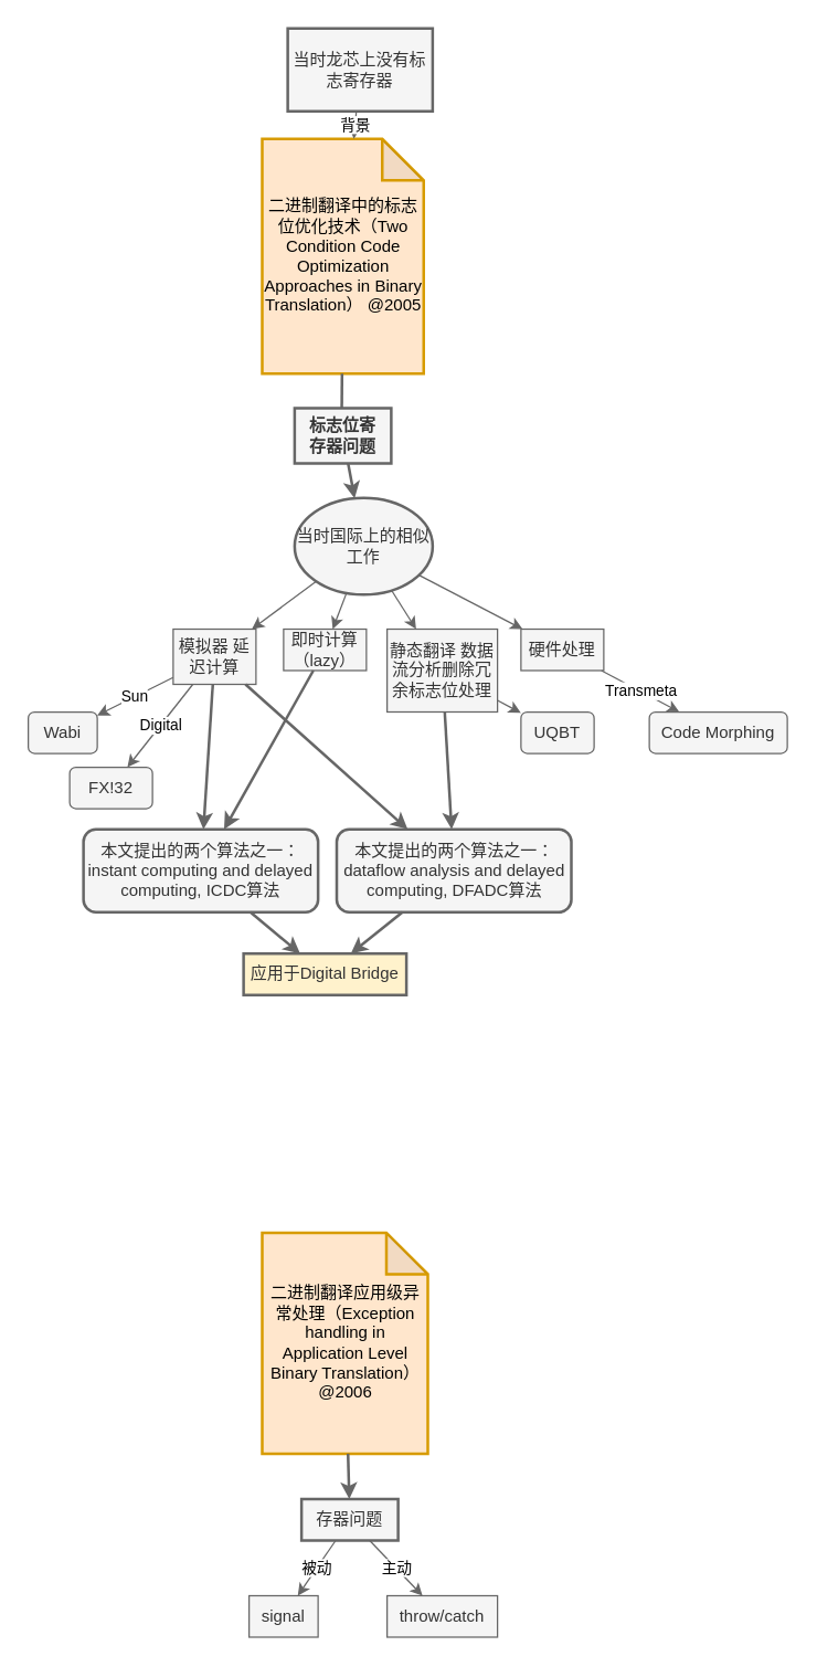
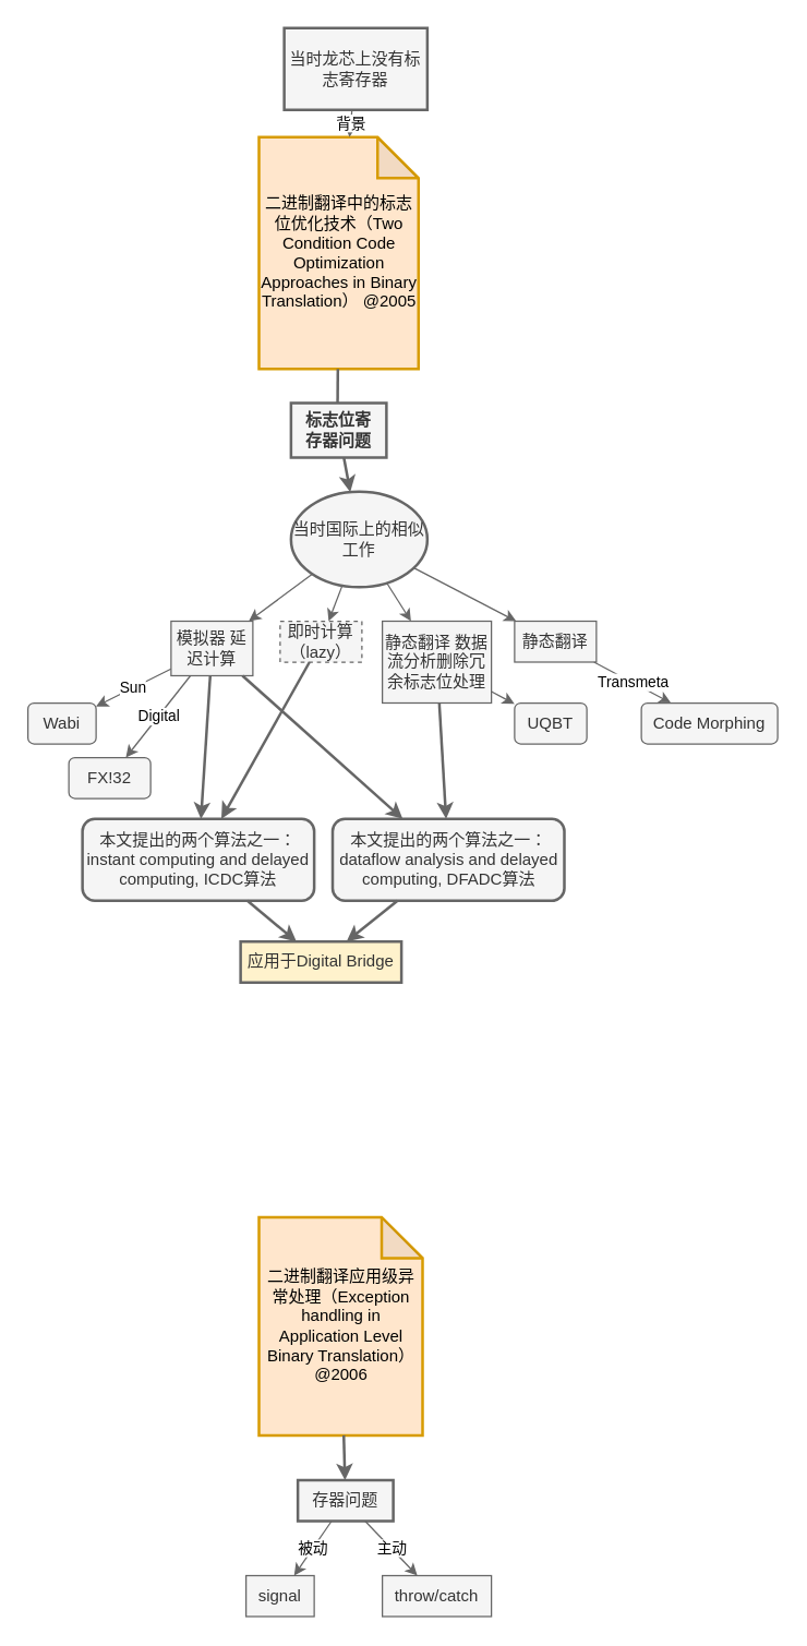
  <mxCell id="0" />
  <mxCell id="1" parent="0" />
  <mxCell id="2" value="二进制翻译中的标志位优化技术（Two Condition Code Optimization Approaches in Binary Translation） @2005&lt;br&gt;" style="shape=note;whiteSpace=wrap;html=1;backgroundOutline=1;darkOpacity=0.05;fillColor=#ffe6cc;strokeColor=#d79b00;strokeWidth=2;" parent="1" vertex="1"><mxGeometry x="189.5" y="100" width="117" height="170" as="geometry" /></mxCell>
  <mxCell id="3" value="当时龙芯上没有标志寄存器" style="rounded=0;whiteSpace=wrap;html=1;strokeWidth=2;fillColor=#f5f5f5;strokeColor=#666666;fontColor=#333333;" parent="1" vertex="1"><mxGeometry x="208" y="20" width="105" height="60" as="geometry" /></mxCell>
  <mxCell id="4" value="背景" style="endArrow=classic;html=1;fillColor=#f5f5f5;strokeColor=#666666;" parent="1" source="3" target="2" edge="1"><mxGeometry width="50" height="50" relative="1" as="geometry"><mxPoint x="350" y="180" as="sourcePoint" /><mxPoint x="400" y="130" as="targetPoint" /></mxGeometry></mxCell>
  <mxCell id="5" value="当时国际上的相似工作" style="ellipse;whiteSpace=wrap;html=1;aspect=fixed;strokeWidth=2;fillColor=#f5f5f5;strokeColor=#666666;fontColor=#333333;" parent="1" vertex="1"><mxGeometry x="213" y="360" width="100" height="70" as="geometry" /></mxCell>
  <mxCell id="6" value="" style="endArrow=classic;html=1;strokeWidth=2;fillColor=#f5f5f5;strokeColor=#666666;" parent="1" source="2" edge="1"><mxGeometry width="50" height="50" relative="1" as="geometry"><mxPoint x="300" y="395" as="sourcePoint" /><mxPoint x="247" y="315" as="targetPoint" /></mxGeometry></mxCell>
  <mxCell id="7" value="FX!32" style="rounded=1;whiteSpace=wrap;html=1;strokeWidth=1;fillColor=#f5f5f5;strokeColor=#666666;fontColor=#333333;" parent="1" vertex="1"><mxGeometry x="50" y="555" width="60" height="30" as="geometry" /></mxCell>
  <mxCell id="8" value="Wabi" style="rounded=1;whiteSpace=wrap;html=1;strokeWidth=1;fillColor=#f5f5f5;strokeColor=#666666;fontColor=#333333;" parent="1" vertex="1"><mxGeometry x="20" y="515" width="50" height="30" as="geometry" /></mxCell>
  <mxCell id="9" value="Digital" style="endArrow=classic;html=1;strokeWidth=1;fillColor=#f5f5f5;strokeColor=#666666;" parent="1" source="11" target="7" edge="1"><mxGeometry width="50" height="50" relative="1" as="geometry"><mxPoint x="360" y="205" as="sourcePoint" /><mxPoint x="410" y="155" as="targetPoint" /></mxGeometry></mxCell>
  <mxCell id="10" value="Sun" style="endArrow=classic;html=1;strokeWidth=1;fillColor=#f5f5f5;strokeColor=#666666;" parent="1" source="11" target="8" edge="1"><mxGeometry width="50" height="50" relative="1" as="geometry"><mxPoint x="460" y="365" as="sourcePoint" /><mxPoint x="510" y="315" as="targetPoint" /></mxGeometry></mxCell>
  <mxCell id="11" value="模拟器 延迟计算" style="rounded=0;whiteSpace=wrap;html=1;strokeWidth=1;fillColor=#f5f5f5;strokeColor=#666666;fontColor=#333333;" parent="1" vertex="1"><mxGeometry x="125" y="455" width="60" height="40" as="geometry" /></mxCell>
  <mxCell id="12" value="" style="endArrow=classic;html=1;strokeWidth=1;fillColor=#f5f5f5;strokeColor=#666666;" parent="1" source="5" target="11" edge="1"><mxGeometry width="50" height="50" relative="1" as="geometry"><mxPoint x="380" y="395" as="sourcePoint" /><mxPoint x="430" y="345" as="targetPoint" /></mxGeometry></mxCell>
  <mxCell id="13" value="静态翻译 数据流分析删除冗余标志位处理" style="rounded=0;whiteSpace=wrap;html=1;strokeWidth=1;fillColor=#f5f5f5;strokeColor=#666666;fontColor=#333333;" parent="1" vertex="1"><mxGeometry x="280" y="455" width="80" height="60" as="geometry" /></mxCell>
  <mxCell id="14" value="" style="endArrow=classic;html=1;strokeWidth=1;fillColor=#f5f5f5;strokeColor=#666666;" parent="1" source="5" target="13" edge="1"><mxGeometry width="50" height="50" relative="1" as="geometry"><mxPoint x="380" y="415" as="sourcePoint" /><mxPoint x="430" y="365" as="targetPoint" /></mxGeometry></mxCell>
  <mxCell id="15" value="UQBT" style="rounded=1;whiteSpace=wrap;html=1;strokeWidth=1;fillColor=#f5f5f5;strokeColor=#666666;fontColor=#333333;" parent="1" vertex="1"><mxGeometry x="377" y="515" width="53" height="30" as="geometry" /></mxCell>
  <mxCell id="16" value="" style="endArrow=classic;html=1;strokeWidth=1;fillColor=#f5f5f5;strokeColor=#666666;" parent="1" source="13" target="15" edge="1"><mxGeometry width="50" height="50" relative="1" as="geometry"><mxPoint x="530" y="395" as="sourcePoint" /><mxPoint x="580" y="345" as="targetPoint" /></mxGeometry></mxCell>
- <mxCell id="17" value="硬件处理" style="rounded=0;whiteSpace=wrap;html=1;strokeWidth=1;fillColor=#f5f5f5;strokeColor=#666666;fontColor=#333333;" parent="1" vertex="1"><mxGeometry x="377" y="455" width="60" height="30" as="geometry" /></mxCell>
+ <mxCell id="17" value="静态翻译" style="rounded=0;whiteSpace=wrap;html=1;strokeWidth=1;fillColor=#f5f5f5;strokeColor=#666666;fontColor=#333333;" parent="1" vertex="1"><mxGeometry x="377" y="455" width="60" height="30" as="geometry" /></mxCell>
  <mxCell id="18" value="" style="endArrow=classic;html=1;strokeWidth=1;fillColor=#f5f5f5;strokeColor=#666666;" parent="1" source="5" target="17" edge="1"><mxGeometry width="50" height="50" relative="1" as="geometry"><mxPoint x="400" y="415" as="sourcePoint" /><mxPoint x="450" y="365" as="targetPoint" /></mxGeometry></mxCell>
  <mxCell id="19" value="Code Morphing" style="rounded=1;whiteSpace=wrap;html=1;strokeWidth=1;fillColor=#f5f5f5;strokeColor=#666666;fontColor=#333333;" parent="1" vertex="1"><mxGeometry x="470" y="515" width="100" height="30" as="geometry" /></mxCell>
  <mxCell id="20" value="Transmeta" style="endArrow=classic;html=1;strokeWidth=1;fillColor=#f5f5f5;strokeColor=#666666;" parent="1" source="17" target="19" edge="1"><mxGeometry width="50" height="50" relative="1" as="geometry"><mxPoint x="380" y="425" as="sourcePoint" /><mxPoint x="430" y="375" as="targetPoint" /></mxGeometry></mxCell>
- <mxCell id="21" value="即时计算&lt;br&gt;（lazy）&lt;br&gt;" style="rounded=0;whiteSpace=wrap;html=1;strokeWidth=1;fillColor=#f5f5f5;strokeColor=#666666;fontColor=#333333;" parent="1" vertex="1"><mxGeometry x="205" y="455" width="60" height="30" as="geometry" /></mxCell>
+ <mxCell id="21" value="即时计算&lt;br&gt;（lazy）&lt;br&gt;" style="rounded=0;whiteSpace=wrap;html=1;strokeWidth=1;fillColor=#f5f5f5;strokeColor=#666666;fontColor=#333333;dashed=1;" parent="1" vertex="1"><mxGeometry x="205" y="455" width="60" height="30" as="geometry" /></mxCell>
  <mxCell id="22" value="" style="endArrow=classic;html=1;strokeWidth=2;fillColor=#f5f5f5;strokeColor=#666666;" parent="1" source="21" target="24" edge="1"><mxGeometry width="50" height="50" relative="1" as="geometry"><mxPoint x="350" y="175" as="sourcePoint" /><mxPoint x="400" y="125" as="targetPoint" /></mxGeometry></mxCell>
  <mxCell id="23" value="" style="endArrow=classic;html=1;strokeWidth=2;fillColor=#f5f5f5;strokeColor=#666666;" parent="1" source="11" target="24" edge="1"><mxGeometry width="50" height="50" relative="1" as="geometry"><mxPoint x="420" y="175" as="sourcePoint" /><mxPoint x="440" y="125" as="targetPoint" /></mxGeometry></mxCell>
  <mxCell id="24" value="本文提出的两个算法之一：instant computing and delayed computing, ICDC算法" style="rounded=1;whiteSpace=wrap;html=1;strokeWidth=2;fillColor=#f5f5f5;strokeColor=#666666;fontColor=#333333;" parent="1" vertex="1"><mxGeometry x="60" y="600" width="170" height="60" as="geometry" /></mxCell>
  <mxCell id="25" value="本文提出的两个算法之一：dataflow analysis and delayed computing, DFADC算法" style="rounded=1;whiteSpace=wrap;html=1;strokeWidth=2;fillColor=#f5f5f5;strokeColor=#666666;fontColor=#333333;" parent="1" vertex="1"><mxGeometry x="243.5" y="600" width="170" height="60" as="geometry" /></mxCell>
  <mxCell id="26" value="" style="endArrow=classic;html=1;strokeWidth=2;fillColor=#f5f5f5;strokeColor=#666666;" parent="1" source="13" target="25" edge="1"><mxGeometry width="50" height="50" relative="1" as="geometry"><mxPoint x="340" y="535" as="sourcePoint" /><mxPoint x="390" y="485" as="targetPoint" /></mxGeometry></mxCell>
  <mxCell id="27" value="" style="endArrow=classic;html=1;strokeWidth=2;fillColor=#f5f5f5;strokeColor=#666666;" parent="1" source="11" target="25" edge="1"><mxGeometry width="50" height="50" relative="1" as="geometry"><mxPoint x="350" y="555" as="sourcePoint" /><mxPoint x="400" y="505" as="targetPoint" /></mxGeometry></mxCell>
  <mxCell id="28" value="" style="endArrow=classic;html=1;strokeWidth=1;fillColor=#f5f5f5;strokeColor=#666666;" parent="1" source="5" target="21" edge="1"><mxGeometry width="50" height="50" relative="1" as="geometry"><mxPoint x="260" y="395" as="sourcePoint" /><mxPoint x="310" y="345" as="targetPoint" /></mxGeometry></mxCell>
  <mxCell id="29" value="应用于Digital Bridge" style="rounded=0;whiteSpace=wrap;html=1;strokeWidth=2;fillColor=#fff2cc;strokeColor=#666666;fontColor=#333333;" parent="1" vertex="1"><mxGeometry x="176" y="690" width="118" height="30" as="geometry" /></mxCell>
  <mxCell id="30" value="" style="endArrow=classic;html=1;strokeWidth=2;fillColor=#f5f5f5;strokeColor=#666666;" parent="1" source="24" target="29" edge="1"><mxGeometry width="50" height="50" relative="1" as="geometry"><mxPoint x="50" y="725" as="sourcePoint" /><mxPoint x="100" y="675" as="targetPoint" /></mxGeometry></mxCell>
  <mxCell id="31" value="" style="endArrow=classic;html=1;strokeWidth=2;fillColor=#f5f5f5;strokeColor=#666666;" parent="1" source="25" target="29" edge="1"><mxGeometry width="50" height="50" relative="1" as="geometry"><mxPoint x="60" y="755" as="sourcePoint" /><mxPoint x="110" y="705" as="targetPoint" /></mxGeometry></mxCell>
  <mxCell id="32" value="二进制翻译应用级异常处理（Exception handling in Application Level Binary Translation）@2006" style="shape=note;whiteSpace=wrap;html=1;backgroundOutline=1;darkOpacity=0.05;fillColor=#ffe6cc;strokeColor=#d79b00;strokeWidth=2;" vertex="1" parent="1"><mxGeometry x="189.5" y="892.101" width="120" height="160" as="geometry" /></mxCell>
  <mxCell id="33" value="&lt;b&gt;标志位寄&lt;br&gt;存器问题&lt;/b&gt;" style="rounded=0;whiteSpace=wrap;html=1;strokeWidth=2;fillColor=#f5f5f5;strokeColor=#666666;fontColor=#333333;" vertex="1" parent="1"><mxGeometry x="213" y="295" width="70" height="40" as="geometry" /></mxCell>
  <mxCell id="34" value="" style="endArrow=classic;html=1;strokeWidth=2;fillColor=#f5f5f5;strokeColor=#666666;" edge="1" parent="1" source="33" target="5"><mxGeometry width="50" height="50" relative="1" as="geometry"><mxPoint x="320" y="365" as="sourcePoint" /><mxPoint x="370" y="315" as="targetPoint" /></mxGeometry></mxCell>
  <mxCell id="35" value="存器问题" style="rounded=0;whiteSpace=wrap;html=1;strokeWidth=2;fillColor=#f5f5f5;strokeColor=#666666;fontColor=#333333;" vertex="1" parent="1"><mxGeometry x="218" y="1085" width="70" height="30" as="geometry" /></mxCell>
  <mxCell id="36" value="" style="endArrow=classic;html=1;strokeWidth=2;fillColor=#f5f5f5;strokeColor=#666666;" edge="1" parent="1" source="32" target="35"><mxGeometry width="50" height="50" relative="1" as="geometry"><mxPoint x="70" y="1175" as="sourcePoint" /><mxPoint x="120" y="1125" as="targetPoint" /></mxGeometry></mxCell>
  <mxCell id="37" value="signal" style="rounded=0;whiteSpace=wrap;html=1;strokeWidth=1;fillColor=#f5f5f5;strokeColor=#666666;fontColor=#333333;" vertex="1" parent="1"><mxGeometry x="180" y="1155" width="50" height="30" as="geometry" /></mxCell>
  <mxCell id="38" value="throw/catch" style="rounded=0;whiteSpace=wrap;html=1;strokeWidth=1;fillColor=#f5f5f5;strokeColor=#666666;fontColor=#333333;" vertex="1" parent="1"><mxGeometry x="280" y="1155" width="80" height="30" as="geometry" /></mxCell>
  <mxCell id="39" value="被动" style="endArrow=classic;html=1;strokeWidth=1;fillColor=#f5f5f5;strokeColor=#666666;" edge="1" parent="1" source="35" target="37"><mxGeometry width="50" height="50" relative="1" as="geometry"><mxPoint x="100" y="1125" as="sourcePoint" /><mxPoint x="150" y="1075" as="targetPoint" /></mxGeometry></mxCell>
  <mxCell id="40" value="主动" style="endArrow=classic;html=1;strokeWidth=1;fillColor=#f5f5f5;strokeColor=#666666;" edge="1" parent="1" source="35" target="38"><mxGeometry width="50" height="50" relative="1" as="geometry"><mxPoint x="330" y="1115" as="sourcePoint" /><mxPoint x="380" y="1065" as="targetPoint" /></mxGeometry></mxCell>
